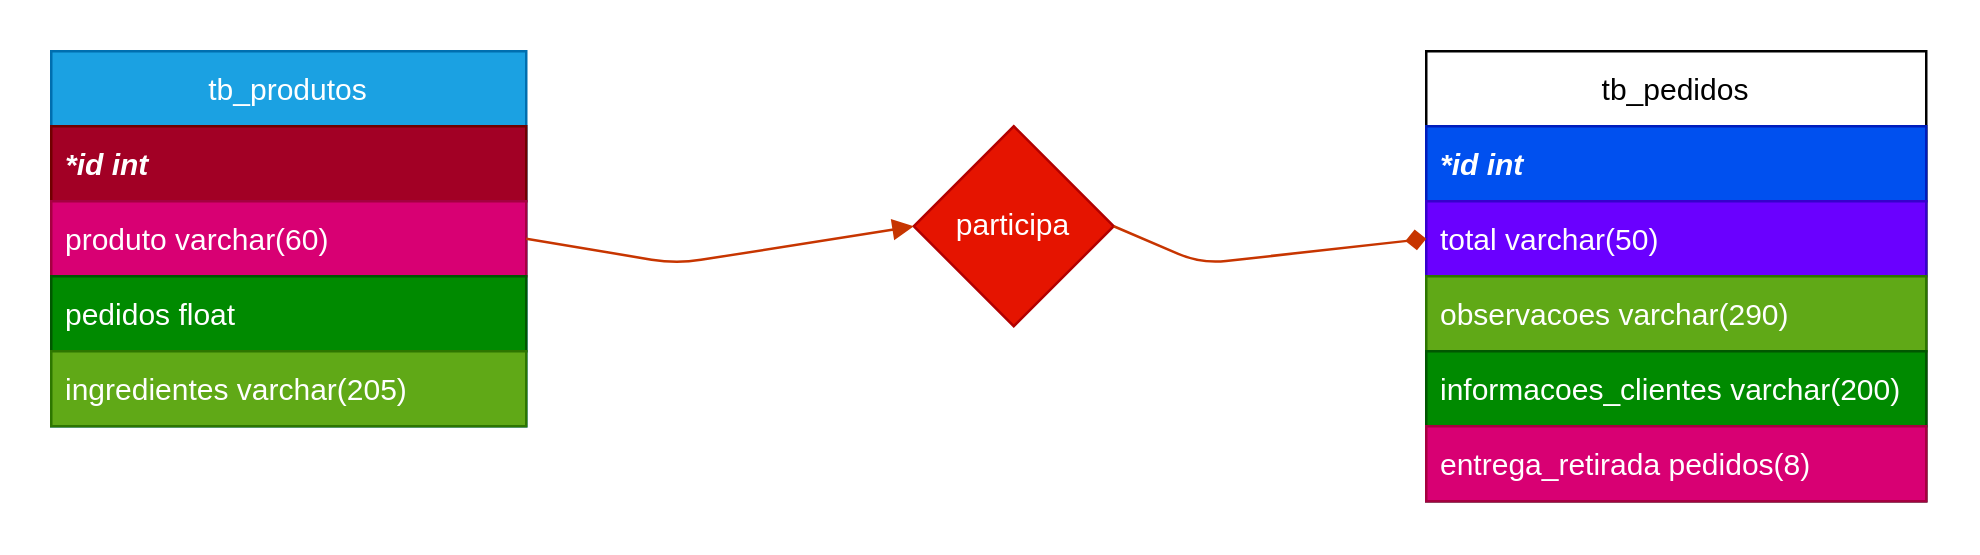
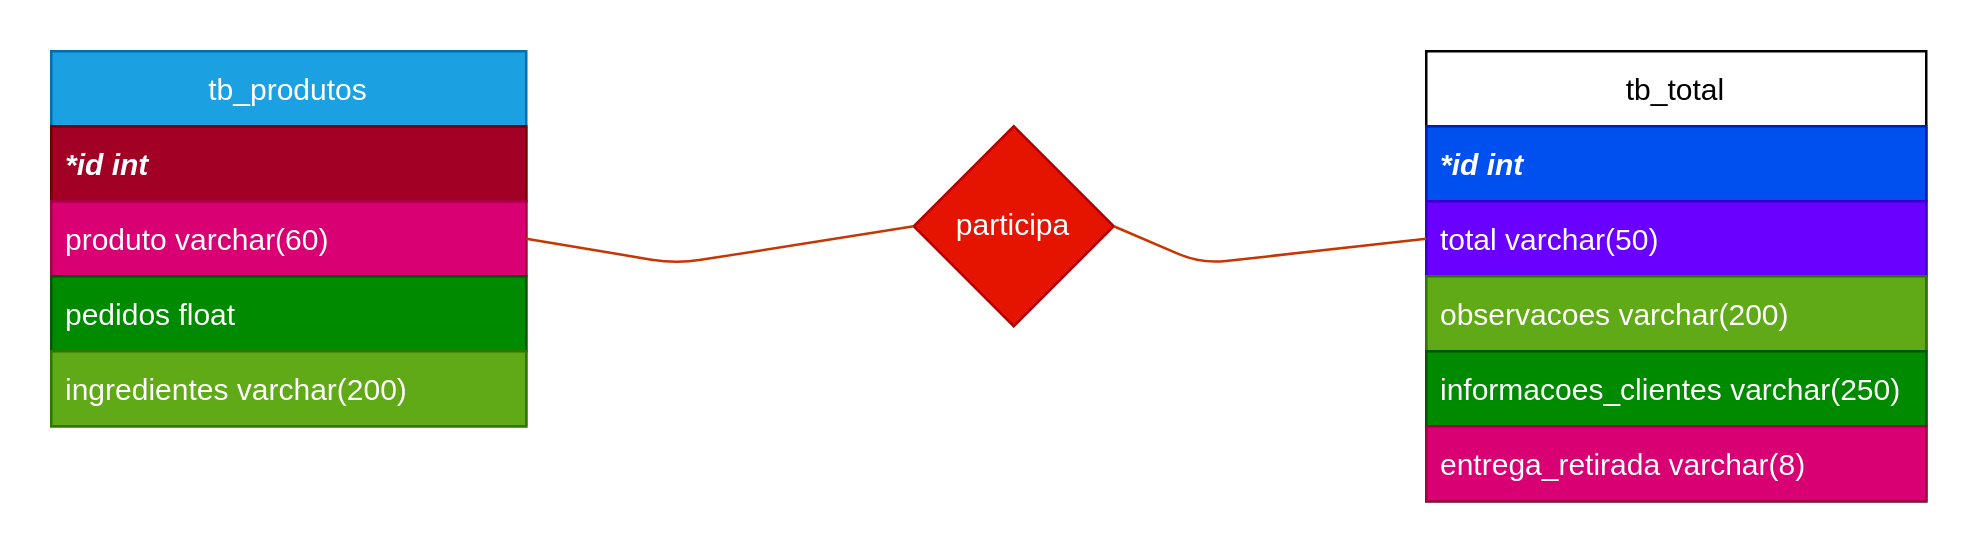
  <mxCell id="0" />
  <mxCell id="1" parent="0" />
  <mxCell id="2" value="tb_produtos" style="swimlane;fontStyle=0;childLayout=stackLayout;horizontal=1;startSize=30;horizontalStack=0;resizeParent=1;resizeParentMax=0;resizeLast=0;collapsible=1;marginBottom=0;fillColor=#1ba1e2;fontColor=#ffffff;strokeColor=#006EAF;" vertex="1" parent="1"><mxGeometry x="20" y="20" width="190" height="150" as="geometry" /></mxCell>
  <mxCell id="3" value="*id int" style="text;strokeColor=#6F0000;fillColor=#a20025;align=left;verticalAlign=middle;spacingLeft=4;spacingRight=4;overflow=hidden;points=[[0,0.5],[1,0.5]];portConstraint=eastwest;rotatable=0;fontColor=#ffffff;fontStyle=3;rounded=0;glass=0;sketch=0;shadow=0;" vertex="1" parent="2"><mxGeometry y="30" width="190" height="30" as="geometry" /></mxCell>
  <mxCell id="4" value="produto varchar(60)" style="text;strokeColor=#A50040;fillColor=#d80073;align=left;verticalAlign=middle;spacingLeft=4;spacingRight=4;overflow=hidden;points=[[0,0.5],[1,0.5]];portConstraint=eastwest;rotatable=0;fontColor=#ffffff;" vertex="1" parent="2"><mxGeometry y="60" width="190" height="30" as="geometry" /></mxCell>
  <mxCell id="5" value="pedidos float" style="text;strokeColor=#005700;fillColor=#008a00;align=left;verticalAlign=middle;spacingLeft=4;spacingRight=4;overflow=hidden;points=[[0,0.5],[1,0.5]];portConstraint=eastwest;rotatable=0;fontColor=#ffffff;" vertex="1" parent="2"><mxGeometry y="90" width="190" height="30" as="geometry" /></mxCell>
- <mxCell id="6" value="ingredientes varchar(205)" style="text;strokeColor=#2D7600;fillColor=#60a917;align=left;verticalAlign=middle;spacingLeft=4;spacingRight=4;overflow=hidden;points=[[0,0.5],[1,0.5]];portConstraint=eastwest;rotatable=0;fontColor=#ffffff;" vertex="1" parent="2"><mxGeometry y="120" width="190" height="30" as="geometry" /></mxCell>
- <mxCell id="7" value="tb_pedidos" style="swimlane;fontStyle=0;childLayout=stackLayout;horizontal=1;startSize=30;horizontalStack=0;resizeParent=1;resizeParentMax=0;resizeLast=0;collapsible=1;marginBottom=0;" vertex="1" parent="1"><mxGeometry x="570" y="20" width="200" height="180" as="geometry" /></mxCell>
+ <mxCell id="6" value="ingredientes varchar(200)" style="text;strokeColor=#2D7600;fillColor=#60a917;align=left;verticalAlign=middle;spacingLeft=4;spacingRight=4;overflow=hidden;points=[[0,0.5],[1,0.5]];portConstraint=eastwest;rotatable=0;fontColor=#ffffff;" vertex="1" parent="2"><mxGeometry y="120" width="190" height="30" as="geometry" /></mxCell>
+ <mxCell id="7" value="tb_total" style="swimlane;fontStyle=0;childLayout=stackLayout;horizontal=1;startSize=30;horizontalStack=0;resizeParent=1;resizeParentMax=0;resizeLast=0;collapsible=1;marginBottom=0;" vertex="1" parent="1"><mxGeometry x="570" y="20" width="200" height="180" as="geometry" /></mxCell>
  <mxCell id="8" value="*id int" style="text;strokeColor=#001DBC;fillColor=#0050ef;align=left;verticalAlign=middle;spacingLeft=4;spacingRight=4;overflow=hidden;points=[[0,0.5],[1,0.5]];portConstraint=eastwest;rotatable=0;fontColor=#ffffff;fontStyle=3" vertex="1" parent="7"><mxGeometry y="30" width="200" height="30" as="geometry" /></mxCell>
  <mxCell id="9" value="total varchar(50)" style="text;strokeColor=#3700CC;fillColor=#6a00ff;align=left;verticalAlign=middle;spacingLeft=4;spacingRight=4;overflow=hidden;points=[[0,0.5],[1,0.5]];portConstraint=eastwest;rotatable=0;fontColor=#ffffff;" vertex="1" parent="7"><mxGeometry y="60" width="200" height="30" as="geometry" /></mxCell>
- <mxCell id="10" value="observacoes varchar(290)" style="text;strokeColor=#2D7600;fillColor=#60a917;align=left;verticalAlign=middle;spacingLeft=4;spacingRight=4;overflow=hidden;points=[[0,0.5],[1,0.5]];portConstraint=eastwest;rotatable=0;fontColor=#ffffff;" vertex="1" parent="7"><mxGeometry y="90" width="200" height="30" as="geometry" /></mxCell>
- <mxCell id="11" value="informacoes_clientes varchar(200)" style="text;strokeColor=#005700;fillColor=#008a00;align=left;verticalAlign=middle;spacingLeft=4;spacingRight=4;overflow=hidden;points=[[0,0.5],[1,0.5]];portConstraint=eastwest;rotatable=0;fontColor=#ffffff;" vertex="1" parent="7"><mxGeometry y="120" width="200" height="30" as="geometry" /></mxCell>
- <mxCell id="12" value="entrega_retirada pedidos(8)" style="text;strokeColor=#A50040;fillColor=#d80073;align=left;verticalAlign=middle;spacingLeft=4;spacingRight=4;overflow=hidden;points=[[0,0.5],[1,0.5]];portConstraint=eastwest;rotatable=0;fontColor=#ffffff;" vertex="1" parent="7"><mxGeometry y="150" width="200" height="30" as="geometry" /></mxCell>
+ <mxCell id="10" value="observacoes varchar(200)" style="text;strokeColor=#2D7600;fillColor=#60a917;align=left;verticalAlign=middle;spacingLeft=4;spacingRight=4;overflow=hidden;points=[[0,0.5],[1,0.5]];portConstraint=eastwest;rotatable=0;fontColor=#ffffff;" vertex="1" parent="7"><mxGeometry y="90" width="200" height="30" as="geometry" /></mxCell>
+ <mxCell id="11" value="informacoes_clientes varchar(250)" style="text;strokeColor=#005700;fillColor=#008a00;align=left;verticalAlign=middle;spacingLeft=4;spacingRight=4;overflow=hidden;points=[[0,0.5],[1,0.5]];portConstraint=eastwest;rotatable=0;fontColor=#ffffff;" vertex="1" parent="7"><mxGeometry y="120" width="200" height="30" as="geometry" /></mxCell>
+ <mxCell id="12" value="entrega_retirada varchar(8)" style="text;strokeColor=#A50040;fillColor=#d80073;align=left;verticalAlign=middle;spacingLeft=4;spacingRight=4;overflow=hidden;points=[[0,0.5],[1,0.5]];portConstraint=eastwest;rotatable=0;fontColor=#ffffff;" vertex="1" parent="7"><mxGeometry y="150" width="200" height="30" as="geometry" /></mxCell>
  <mxCell id="13" value="participa" style="rhombus;whiteSpace=wrap;html=1;fillColor=#e51400;fontColor=#ffffff;strokeColor=#B20000;" vertex="1" parent="1"><mxGeometry x="365" y="50" width="80" height="80" as="geometry" /></mxCell>
- <mxCell id="14" value="" style="endArrow=block;html=1;exitX=1;exitY=0.5;exitDx=0;exitDy=0;entryX=0;entryY=0.5;entryDx=0;entryDy=0;fillColor=#fa6800;strokeColor=#C73500;" edge="1" parent="1" source="4" target="13"><mxGeometry width="50" height="50" relative="1" as="geometry"><mxPoint x="170" y="380" as="sourcePoint" /><mxPoint x="270" y="380" as="targetPoint" /><Array as="points"><mxPoint x="270" y="105" /></Array></mxGeometry></mxCell>
- <mxCell id="15" value="" style="endArrow=diamond;html=1;exitX=1;exitY=0.5;exitDx=0;exitDy=0;entryX=0;entryY=0.5;entryDx=0;entryDy=0;fillColor=#fa6800;strokeColor=#C73500;" edge="1" parent="1" source="13" target="9"><mxGeometry width="50" height="50" relative="1" as="geometry"><mxPoint x="460" y="100" as="sourcePoint" /><mxPoint x="510" y="50" as="targetPoint" /><Array as="points"><mxPoint x="480" y="105" /></Array></mxGeometry></mxCell>
+ <mxCell id="14" value="" style="endArrow=none;html=1;exitX=1;exitY=0.5;exitDx=0;exitDy=0;entryX=0;entryY=0.5;entryDx=0;entryDy=0;fillColor=#fa6800;strokeColor=#C73500;" edge="1" parent="1" source="4" target="13"><mxGeometry width="50" height="50" relative="1" as="geometry"><mxPoint x="170" y="380" as="sourcePoint" /><mxPoint x="270" y="380" as="targetPoint" /><Array as="points"><mxPoint x="270" y="105" /></Array></mxGeometry></mxCell>
+ <mxCell id="15" value="" style="endArrow=none;html=1;exitX=1;exitY=0.5;exitDx=0;exitDy=0;entryX=0;entryY=0.5;entryDx=0;entryDy=0;fillColor=#fa6800;strokeColor=#C73500;" edge="1" parent="1" source="13" target="9"><mxGeometry width="50" height="50" relative="1" as="geometry"><mxPoint x="460" y="100" as="sourcePoint" /><mxPoint x="510" y="50" as="targetPoint" /><Array as="points"><mxPoint x="480" y="105" /></Array></mxGeometry></mxCell>
